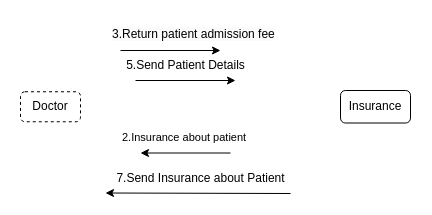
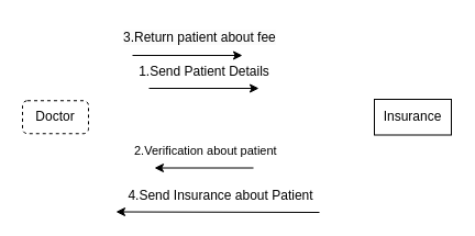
  <mxCell id="0" />
  <mxCell id="1" parent="0" />
  <mxCell id="2" value="Doctor" style="rounded=1;whiteSpace=wrap;html=1;dashed=1;" parent="1" vertex="1"><mxGeometry x="20" y="91.25" width="60" height="30" as="geometry" /></mxCell>
- <mxCell id="3" value="Insurance" style="whiteSpace=wrap;html=1;rounded=1;" parent="1" vertex="1"><mxGeometry x="340" y="90" width="70" height="32.5" as="geometry" /></mxCell>
- <mxCell id="4" value="5.Send Patient Details" style="text;html=1;align=center;verticalAlign=middle;resizable=0;points=[];autosize=1;strokeColor=none;fillColor=none;" parent="1" vertex="1"><mxGeometry x="115" y="50" width="140" height="30" as="geometry" /></mxCell>
- <mxCell id="5" value="7.Send Insurance about Patient" style="text;html=1;align=center;verticalAlign=middle;resizable=0;points=[];autosize=1;strokeColor=none;fillColor=none;" parent="1" vertex="1"><mxGeometry x="105" y="162.5" width="190" height="30" as="geometry" /></mxCell>
- <mxCell id="6" value="&lt;span style=&quot;color: rgb(0, 0, 0); font-family: Helvetica; font-size: 12px; font-style: normal; font-variant-ligatures: normal; font-variant-caps: normal; font-weight: 400; letter-spacing: normal; orphans: 2; text-align: center; text-indent: 0px; text-transform: none; widows: 2; word-spacing: 0px; -webkit-text-stroke-width: 0px; white-space: nowrap; background-color: rgb(251, 251, 251); text-decoration-thickness: initial; text-decoration-style: initial; text-decoration-color: initial; display: inline !important; float: none;&quot;&gt;3.Return patient admission fee&lt;/span&gt;" style="text;whiteSpace=wrap;html=1;" parent="1" vertex="1"><mxGeometry x="110" y="20" width="190" height="40" as="geometry" /></mxCell>
- <mxCell id="7" value="&lt;span style=&quot;color: rgb(0, 0, 0); font-family: Helvetica; font-size: 11px; font-style: normal; font-variant-ligatures: normal; font-variant-caps: normal; font-weight: 400; letter-spacing: normal; orphans: 2; text-align: center; text-indent: 0px; text-transform: none; widows: 2; word-spacing: 0px; -webkit-text-stroke-width: 0px; white-space: nowrap; background-color: rgb(255, 255, 255); text-decoration-thickness: initial; text-decoration-style: initial; text-decoration-color: initial; display: inline !important; float: none;&quot;&gt;2.Insurance about patient&amp;nbsp;&lt;/span&gt;" style="text;whiteSpace=wrap;html=1;" parent="1" vertex="1"><mxGeometry x="120" y="122.5" width="160" height="40" as="geometry" /></mxCell>
+ <mxCell id="3" value="Insurance" style="whiteSpace=wrap;html=1;rounded=0;" parent="1" vertex="1"><mxGeometry x="340" y="90" width="70" height="32.5" as="geometry" /></mxCell>
+ <mxCell id="4" value="1.Send Patient Details" style="text;html=1;align=center;verticalAlign=middle;resizable=0;points=[];autosize=1;strokeColor=none;fillColor=none;" parent="1" vertex="1"><mxGeometry x="115" y="50" width="140" height="30" as="geometry" /></mxCell>
+ <mxCell id="5" value="4.Send Insurance about Patient" style="text;html=1;align=center;verticalAlign=middle;resizable=0;points=[];autosize=1;strokeColor=none;fillColor=none;" parent="1" vertex="1"><mxGeometry x="105" y="162.5" width="190" height="30" as="geometry" /></mxCell>
+ <mxCell id="6" value="&lt;span style=&quot;color: rgb(0, 0, 0); font-family: Helvetica; font-size: 12px; font-style: normal; font-variant-ligatures: normal; font-variant-caps: normal; font-weight: 400; letter-spacing: normal; orphans: 2; text-align: center; text-indent: 0px; text-transform: none; widows: 2; word-spacing: 0px; -webkit-text-stroke-width: 0px; white-space: nowrap; background-color: rgb(251, 251, 251); text-decoration-thickness: initial; text-decoration-style: initial; text-decoration-color: initial; display: inline !important; float: none;&quot;&gt;3.Return patient about fee&lt;/span&gt;" style="text;whiteSpace=wrap;html=1;" parent="1" vertex="1"><mxGeometry x="110" y="20" width="190" height="40" as="geometry" /></mxCell>
+ <mxCell id="7" value="&lt;span style=&quot;color: rgb(0, 0, 0); font-family: Helvetica; font-size: 11px; font-style: normal; font-variant-ligatures: normal; font-variant-caps: normal; font-weight: 400; letter-spacing: normal; orphans: 2; text-align: center; text-indent: 0px; text-transform: none; widows: 2; word-spacing: 0px; -webkit-text-stroke-width: 0px; white-space: nowrap; background-color: rgb(255, 255, 255); text-decoration-thickness: initial; text-decoration-style: initial; text-decoration-color: initial; display: inline !important; float: none;&quot;&gt;2.Verification about patient&amp;nbsp;&lt;/span&gt;" style="text;whiteSpace=wrap;html=1;" parent="1" vertex="1"><mxGeometry x="120" y="122.5" width="160" height="40" as="geometry" /></mxCell>
  <mxCell id="8" value="" style="edgeStyle=none;orthogonalLoop=1;jettySize=auto;html=1;rounded=0;" edge="1" parent="1"><mxGeometry width="100" relative="1" as="geometry"><mxPoint x="135" y="80" as="sourcePoint" /><mxPoint x="235" y="80" as="targetPoint" /><Array as="points" /></mxGeometry></mxCell>
  <mxCell id="9" value="" style="edgeStyle=none;orthogonalLoop=1;jettySize=auto;html=1;rounded=0;" edge="1" parent="1"><mxGeometry width="100" relative="1" as="geometry"><mxPoint x="120" y="50" as="sourcePoint" /><mxPoint x="220" y="50" as="targetPoint" /><Array as="points" /></mxGeometry></mxCell>
  <mxCell id="10" value="" style="edgeStyle=none;orthogonalLoop=1;jettySize=auto;html=1;rounded=0;" edge="1" parent="1"><mxGeometry width="100" relative="1" as="geometry"><mxPoint x="230" y="152.5" as="sourcePoint" /><mxPoint x="140" y="152.5" as="targetPoint" /><Array as="points" /></mxGeometry></mxCell>
  <mxCell id="11" value="" style="edgeStyle=none;orthogonalLoop=1;jettySize=auto;html=1;rounded=0;" edge="1" parent="1"><mxGeometry width="100" relative="1" as="geometry"><mxPoint x="290" y="193" as="sourcePoint" /><mxPoint x="105" y="192.5" as="targetPoint" /><Array as="points" /></mxGeometry></mxCell>
